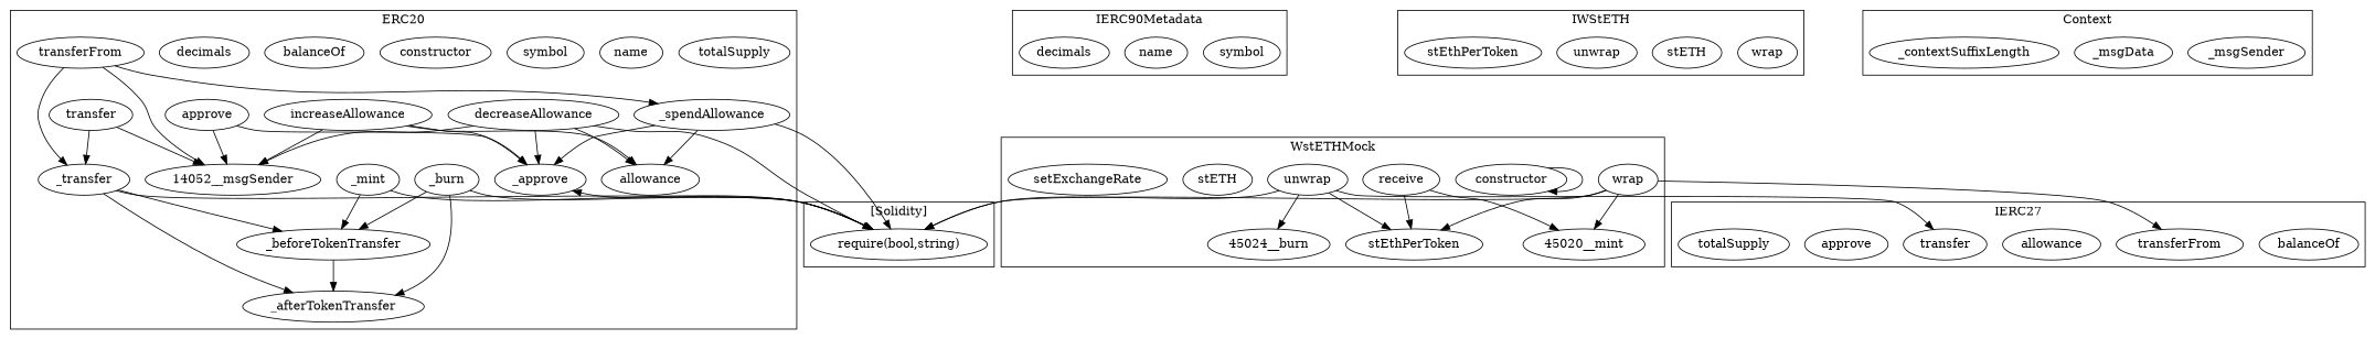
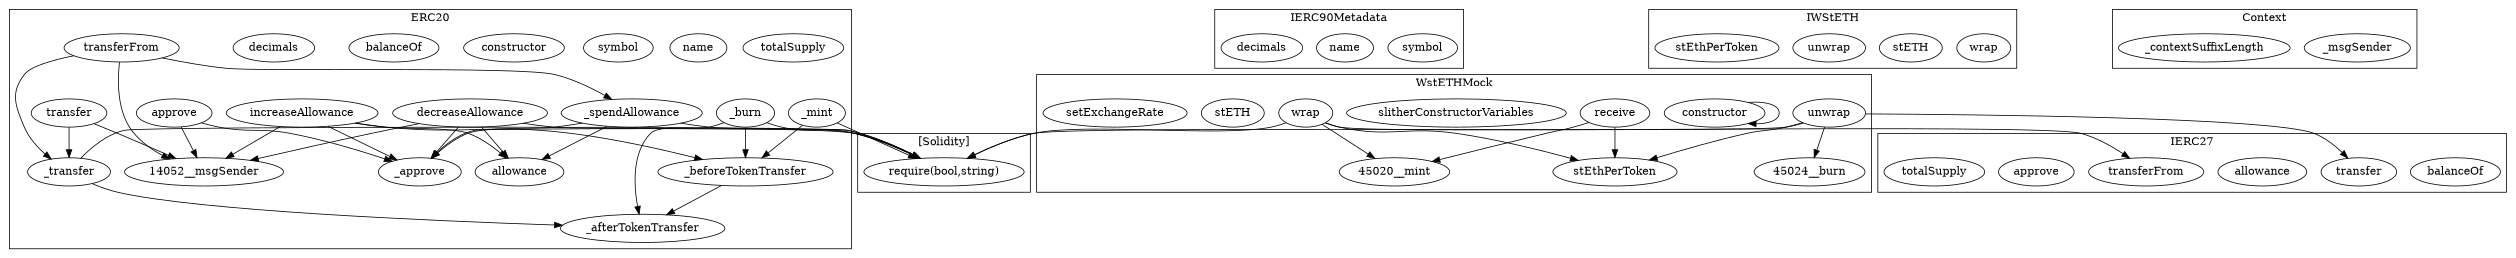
  strict digraph {
    n1 [label=totalSupply]
    n2 [label=name]
    n3 [label=symbol]
    n4 [label=_transfer]
    n5 [label=_afterTokenTransfer]
    n6 [label=_beforeTokenTransfer]
    n7 [label=_mint]
    n8 [label=approve]
    n9 [label=_approve]
    "14052__msgSender"
    n11 [label=constructor]
    n12 [label=increaseAllowance]
    n13 [label=allowance]
    n14 [label=_burn]
    n15 [label=decreaseAllowance]
    n16 [label=_spendAllowance]
    n17 [label=balanceOf]
    n18 [label=decimals]
    n19 [label=transferFrom]
    n20 [label=transfer]
    n21 [label=symbol]
    n22 [label=name]
    n23 [label=decimals]
    n24 [label=wrap]
    n25 [label=stETH]
    n26 [label=unwrap]
    n27 [label=stEthPerToken]
    n28 [label=wrap]
    n29 [label=stEthPerToken]
    "45020__mint"
    n31 [label=constructor]
    n32 [label=unwrap]
    n33 [label="45024__burn"]
+   n34 [label=slitherConstructorVariables]
    n35 [label=receive]
    n36 [label=stETH]
    n37 [label=setExchangeRate]
    n38 [label=balanceOf]
    n39 [label=transferFrom]
    n40 [label=allowance]
    n41 [label=transfer]
    n42 [label=approve]
    n43 [label=totalSupply]
    n44 [label=_msgSender]
-   n45 [label=_msgData]
    n46 [label=_contextSuffixLength]
    "require(bool,string)"
    subgraph cluster_1 {
      label=ERC20
      n1
      n2
      n3
      n4
      n5
      n6
      n7
      n8
      n9
      "14052__msgSender"
      n11
      n12
      n13
      n14
      n15
      n16
      n17
      n18
      n19
      n20
    }
    subgraph cluster_2 {
      label=IERC90Metadata
      n21
      n22
      n23
    }
    subgraph cluster_3 {
      label=IWStETH
      n24
      n25
      n26
      n27
    }
    subgraph cluster_4 {
      label=WstETHMock
      n28
      n29
      "45020__mint"
      n31
      n32
      n33
+     n34
      n35
      n36
      n37
    }
    subgraph cluster_5 {
      label=IERC27
      n38
      n39
      n40
      n41
      n42
      n43
    }
    subgraph cluster_6 {
      label=Context
      n44
-     n45
      n46
    }
    subgraph cluster_7 {
      label="[Solidity]"
      "require(bool,string)"
    }
    n4 -> n5
-   n4 -> n6
+   n12 -> n6
    n4 -> "require(bool,string)"
    n6 -> n5
    n7 -> n6
    n7 -> "require(bool,string)"
    n8 -> n9
    n8 -> "14052__msgSender"
    n12 -> n9
    n12 -> "14052__msgSender"
    n12 -> n13
    n14 -> n5
    n14 -> n6
    n14 -> "require(bool,string)"
    n15 -> n9
    n15 -> "14052__msgSender"
    n15 -> n13
    n15 -> "require(bool,string)"
    n16 -> n9
    n16 -> n13
    n16 -> "require(bool,string)"
    n19 -> n4
    n19 -> "14052__msgSender"
    n19 -> n16
    n20 -> n4
    n20 -> "14052__msgSender"
    n28 -> n29
    n28 -> "45020__mint"
    n28 -> n39
    n28 -> "require(bool,string)"
    n31 -> n31
    n32 -> n29
    n32 -> n33
    n32 -> n41
    n32 -> "require(bool,string)"
    n35 -> n29
    n35 -> "45020__mint"
    "require(bool,string)" -> n9
  }
